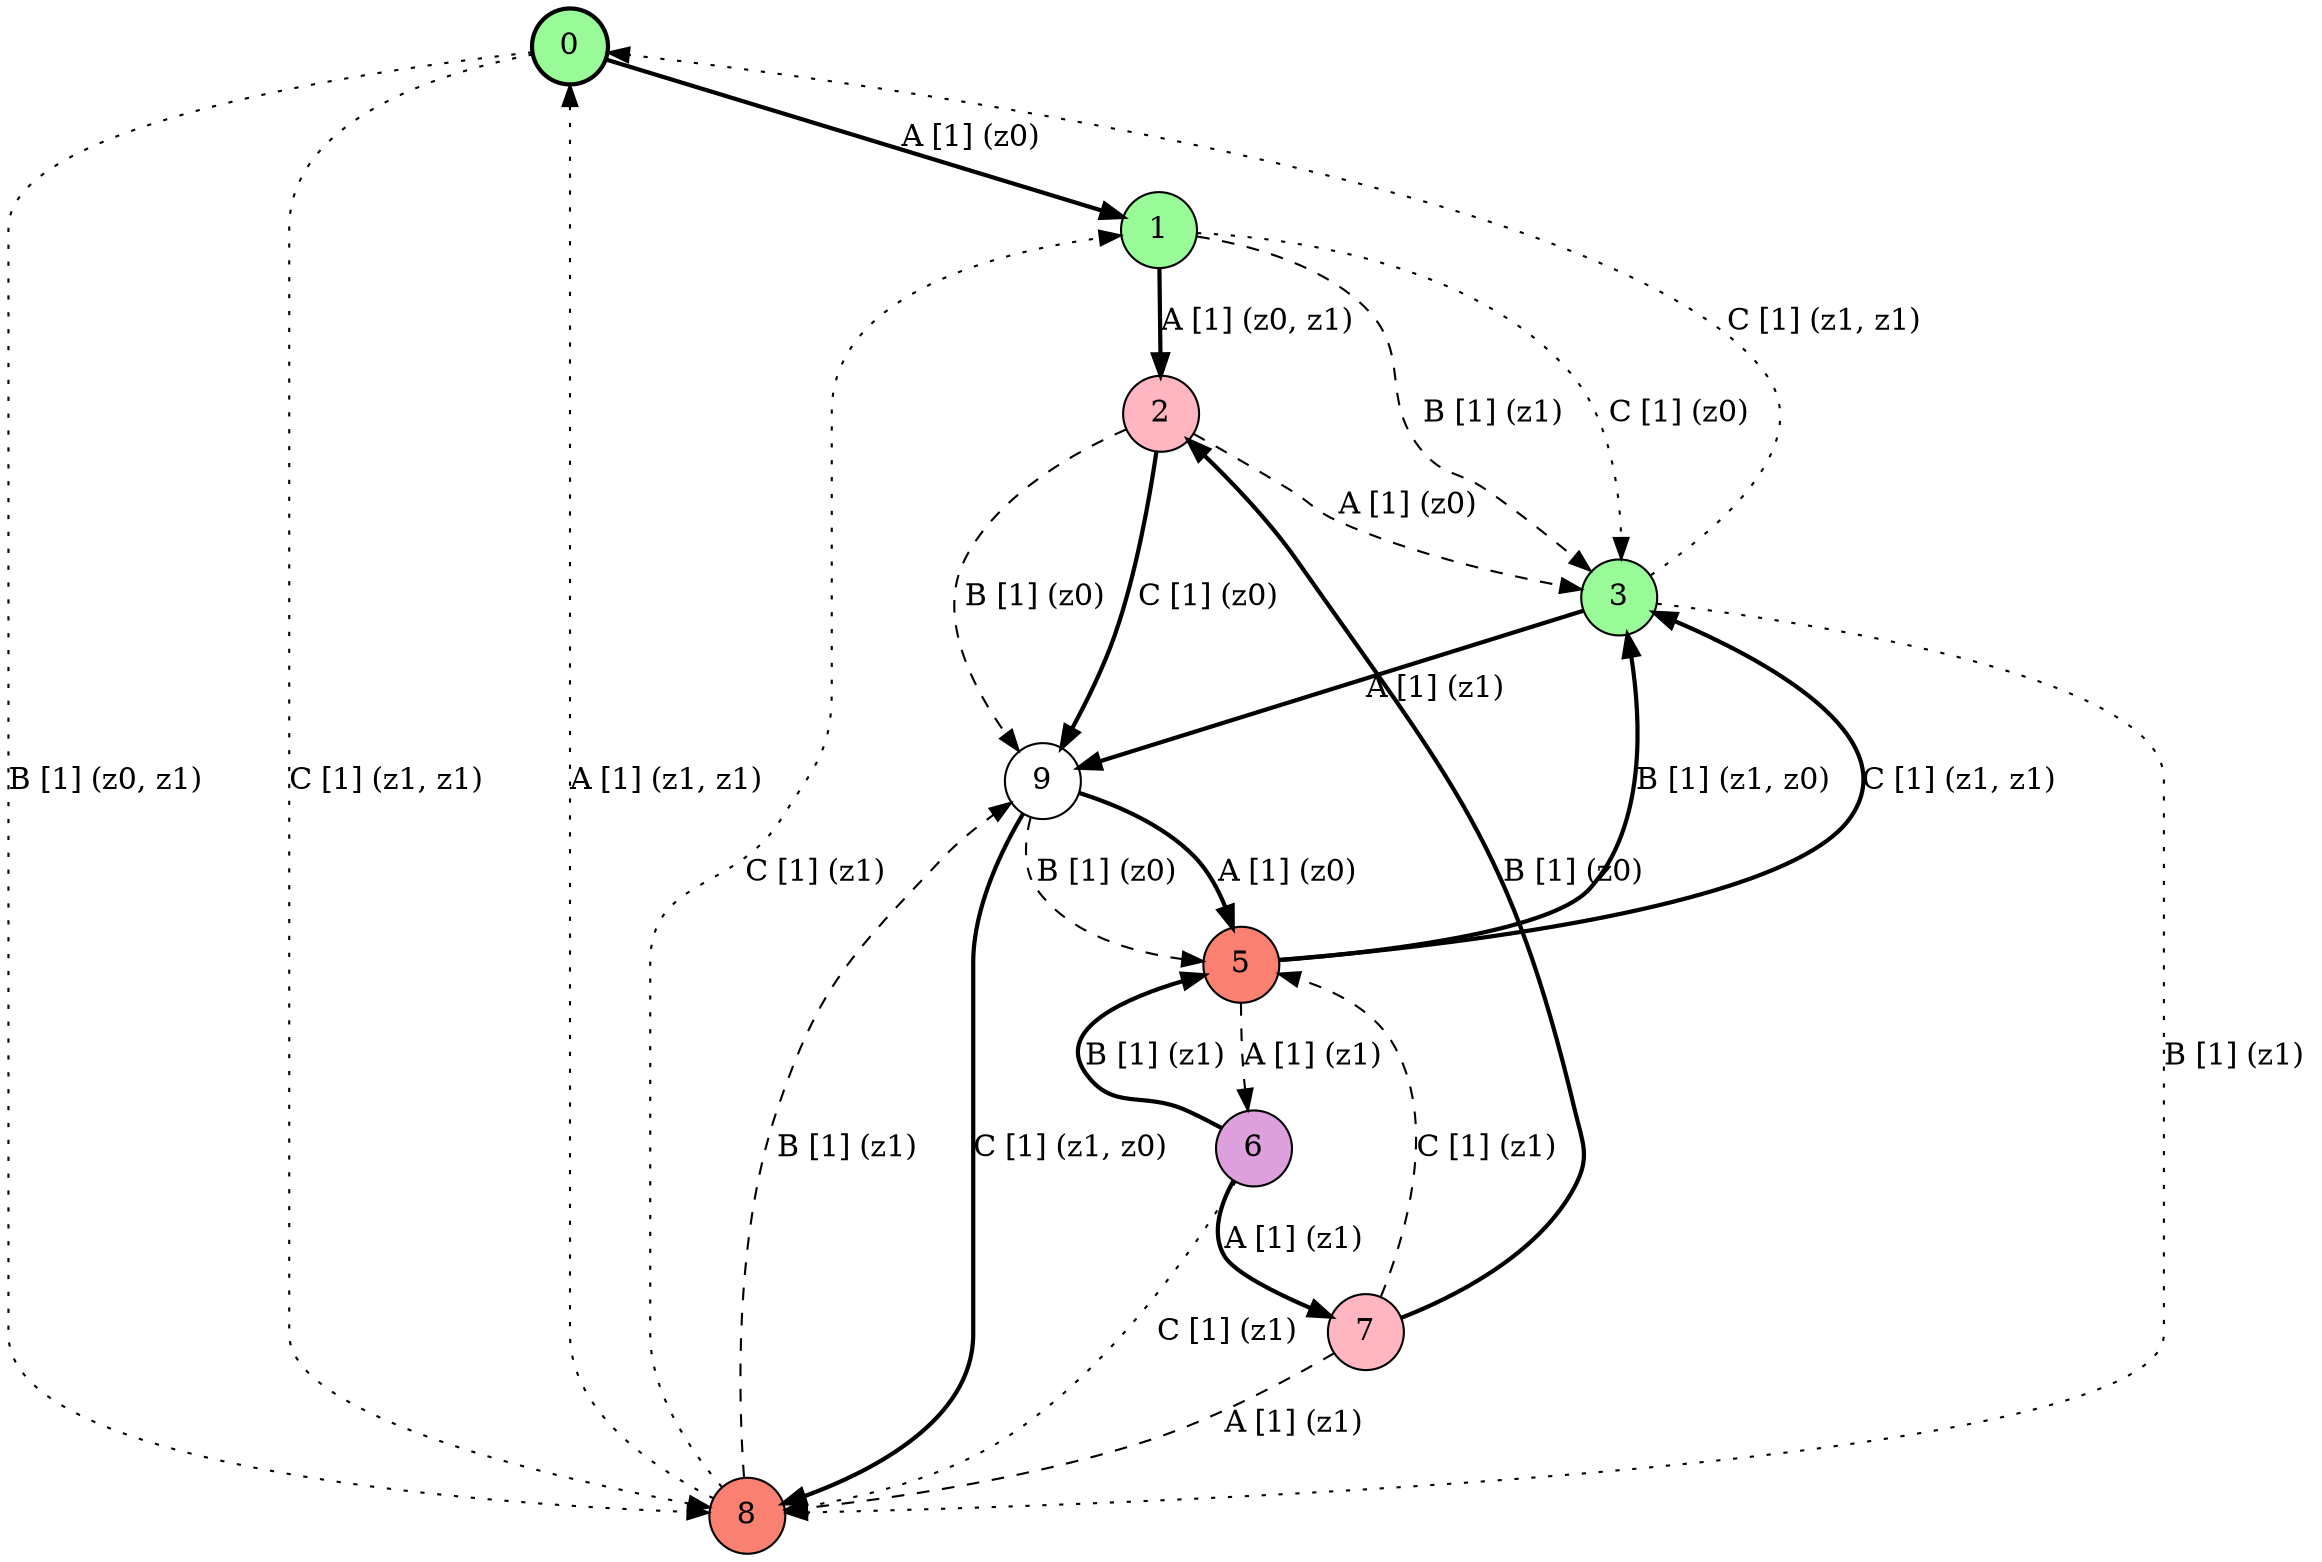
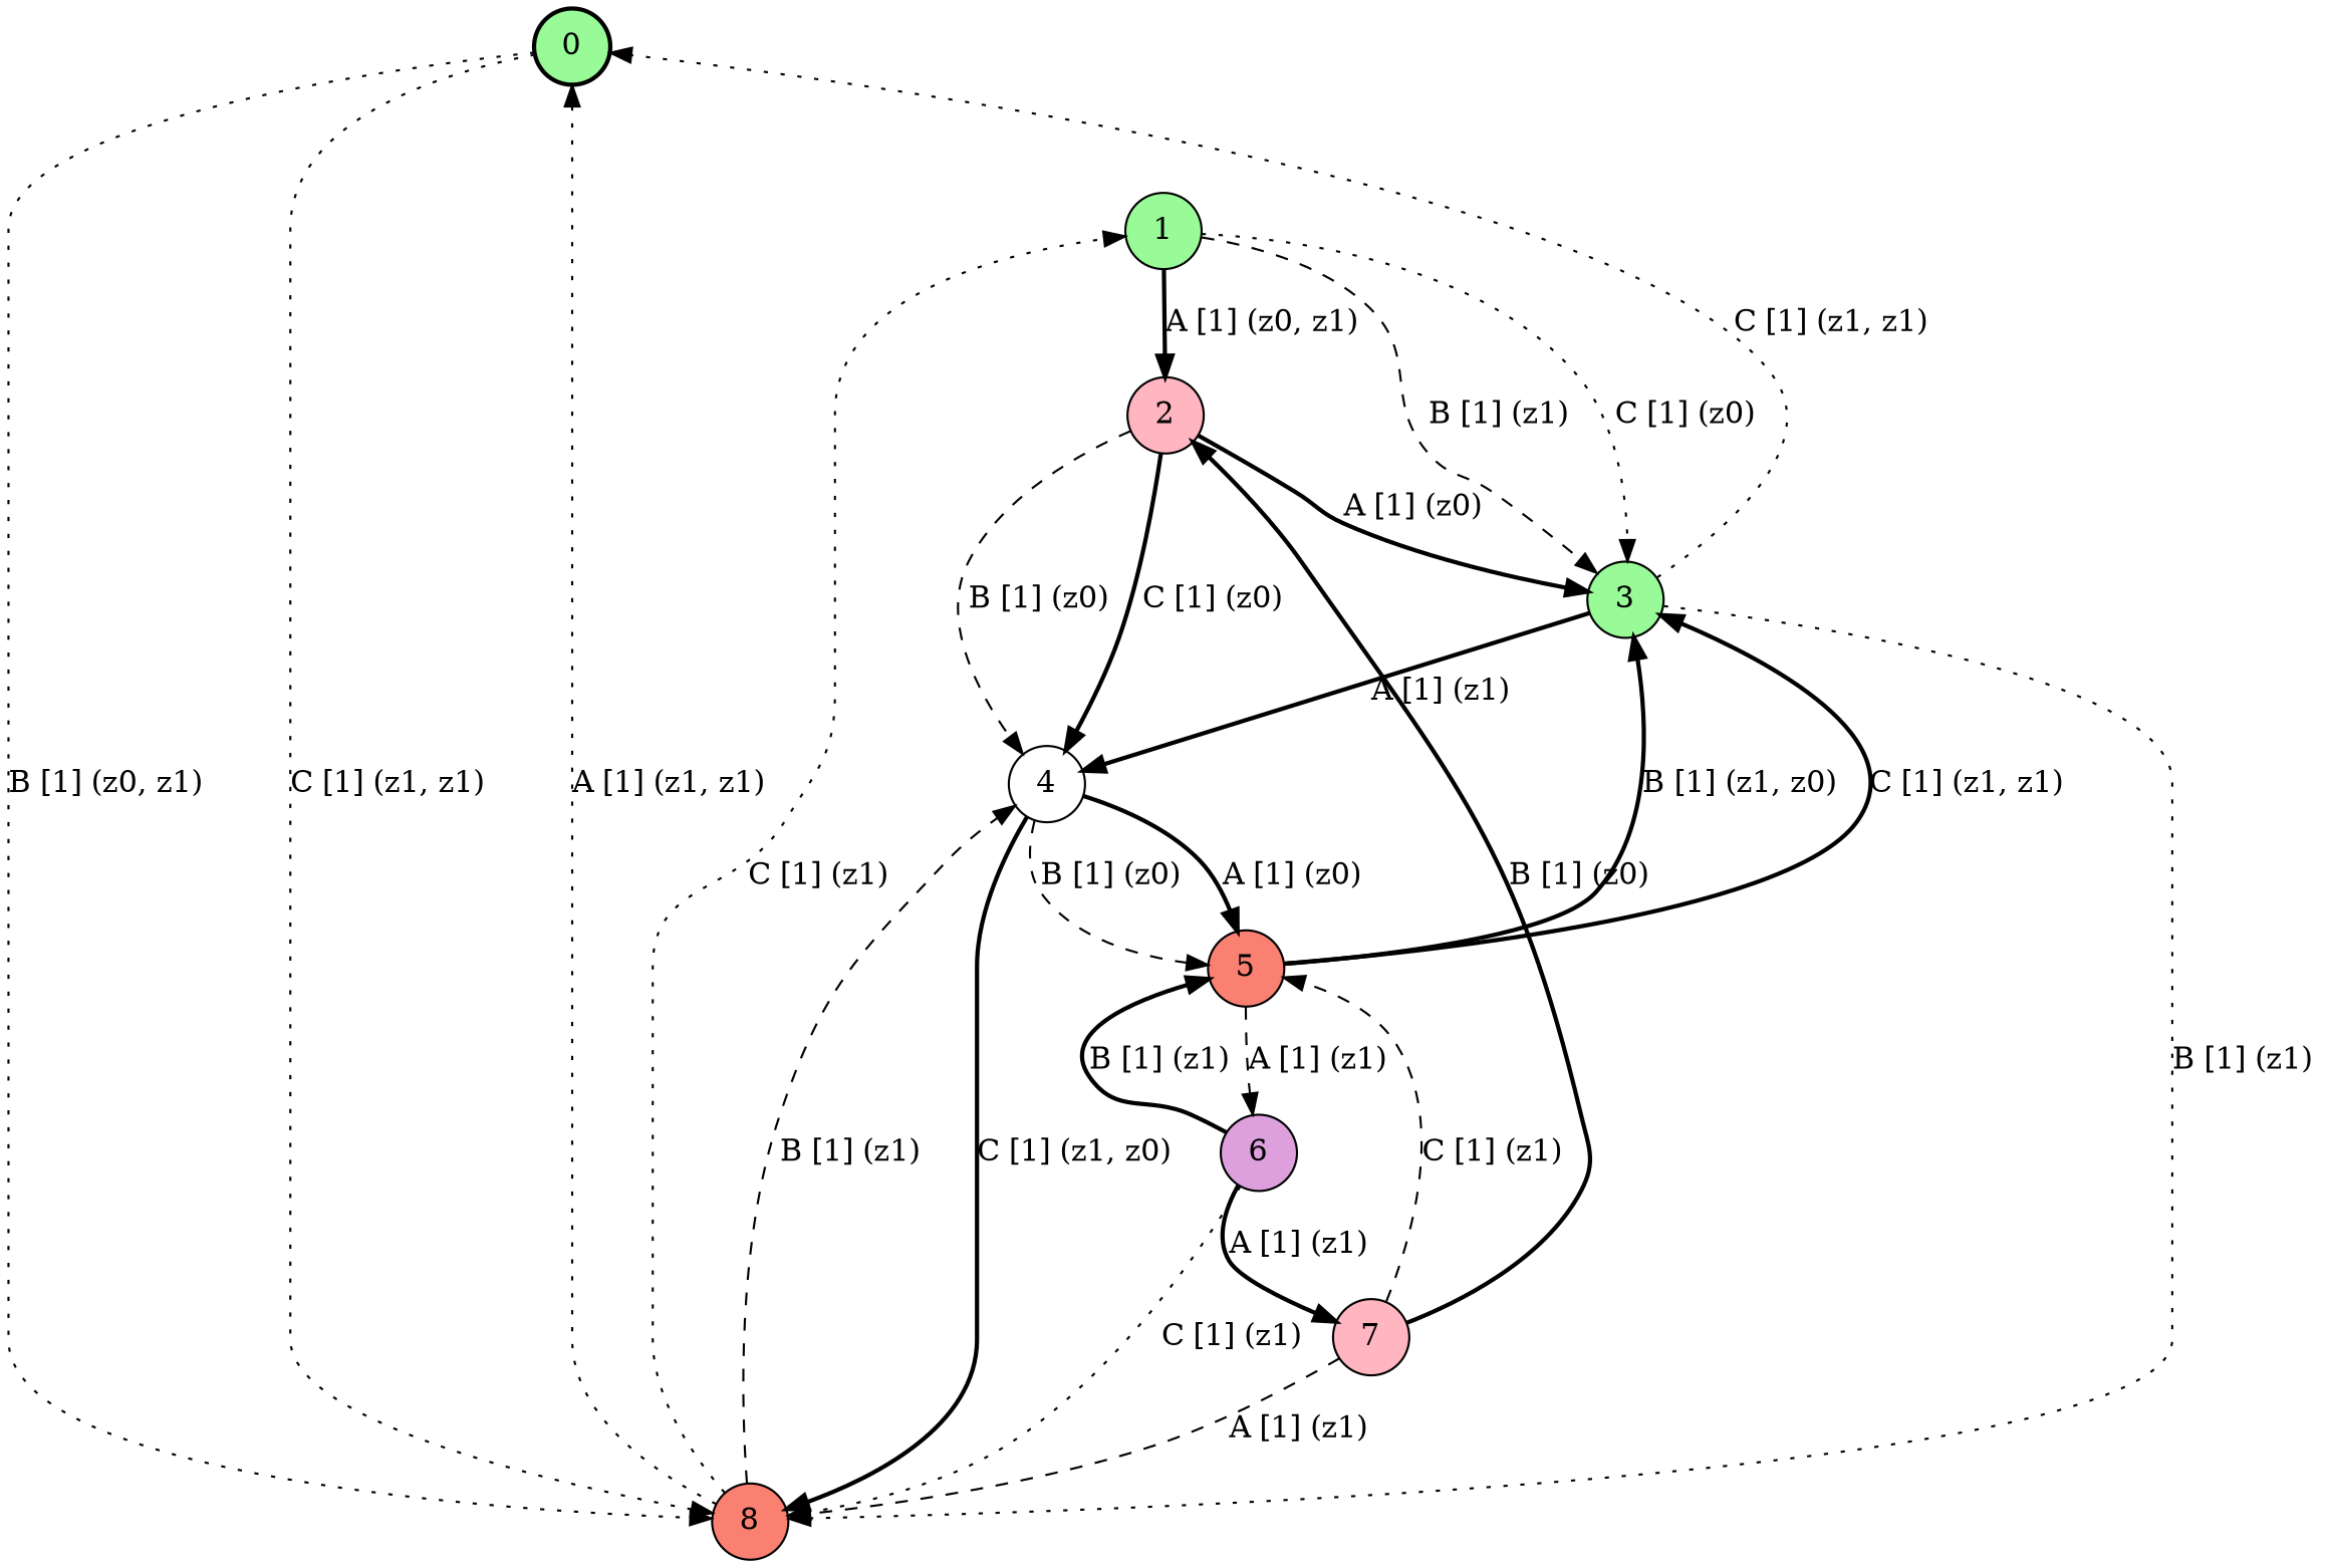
  digraph {
    node [fillcolor=palegreen shape=circle style=filled]
    edge [style=bold]
    0 [style="bold,filled"]
    1
    8 [fillcolor=salmon]
    2 [fillcolor=lightpink]
    3
-   4 [fillcolor=white label=9]
+   4 [fillcolor=white]
    5 [fillcolor=salmon]
    6 [fillcolor=plum]
    7 [fillcolor=lightpink]
-   0 -> 1 [label="A [1] (z0) "]
    0 -> 8 [label="B [1] (z0, z1) " style=dotted]
    0 -> 8 [label="C [1] (z1, z1) " style=dotted]
    1 -> 2 [label="A [1] (z0, z1) "]
    1 -> 3 [label="B [1] (z1) " style=dashed]
    1 -> 3 [label="C [1] (z0) " style=dotted]
    8 -> 0 [label="A [1] (z1, z1) " style=dotted]
    8 -> 1 [label="C [1] (z1) " style=dotted]
    8 -> 4 [label="B [1] (z1) " style=dashed]
-   2 -> 3 [label="A [1] (z0) " style=dashed]
+   2 -> 3 [label="A [1] (z0) "]
    2 -> 4 [label="B [1] (z0) " style=dashed]
    2 -> 4 [label="C [1] (z0) "]
    3 -> 0 [label="C [1] (z1, z1) " style=dotted]
    3 -> 8 [label="B [1] (z1) " style=dotted]
    3 -> 4 [label="A [1] (z1) "]
    4 -> 8 [label="C [1] (z1, z0) "]
    4 -> 5 [label="A [1] (z0) "]
    4 -> 5 [label="B [1] (z0) " style=dashed]
    5 -> 3 [label="B [1] (z1, z0) "]
    5 -> 3 [label="C [1] (z1, z1) "]
    5 -> 6 [label="A [1] (z1) " style=dashed]
    6 -> 8 [label="C [1] (z1) " style=dotted]
    6 -> 5 [label="B [1] (z1) "]
    6 -> 7 [label="A [1] (z1) "]
    7 -> 8 [label="A [1] (z1) " style=dashed]
    7 -> 2 [label="B [1] (z0) "]
    7 -> 5 [label="C [1] (z1) " style=dashed]
  }
